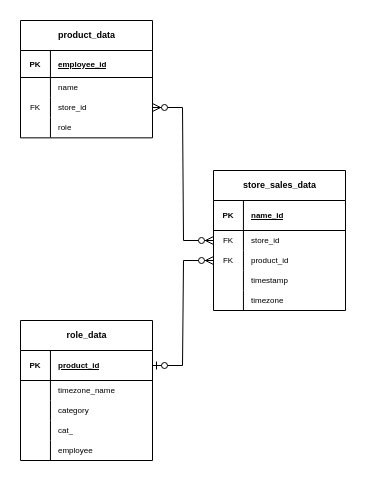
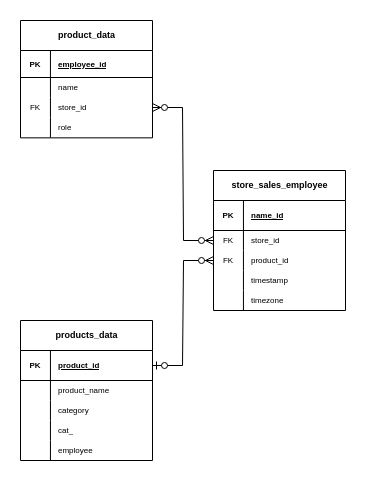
  <mxCell id="0" />
  <mxCell id="1" parent="0" />
- <mxCell id="2" value="role_data" style="shape=table;startSize=30;container=1;collapsible=1;childLayout=tableLayout;fixedRows=1;rowLines=0;fontStyle=1;align=center;resizeLast=1;html=1;fontSize=9;" vertex="1" parent="1"><mxGeometry x="20" y="320" width="132" height="140" as="geometry" /></mxCell>
+ <mxCell id="2" value="products_data" style="shape=table;startSize=30;container=1;collapsible=1;childLayout=tableLayout;fixedRows=1;rowLines=0;fontStyle=1;align=center;resizeLast=1;html=1;fontSize=9;" vertex="1" parent="1"><mxGeometry x="20" y="320" width="132" height="140" as="geometry" /></mxCell>
  <mxCell id="3" value="" style="shape=tableRow;horizontal=0;startSize=0;swimlaneHead=0;swimlaneBody=0;fillColor=none;collapsible=0;dropTarget=0;points=[[0,0.5],[1,0.5]];portConstraint=eastwest;top=0;left=0;right=0;bottom=1;" vertex="1" parent="2"><mxGeometry y="30" width="132" height="30" as="geometry" /></mxCell>
  <mxCell id="4" value="PK" style="shape=partialRectangle;connectable=0;fillColor=none;top=0;left=0;bottom=0;right=0;fontStyle=1;overflow=hidden;whiteSpace=wrap;html=1;fontSize=8;" vertex="1" parent="3"><mxGeometry width="29.95" height="30" as="geometry"><mxRectangle width="29.95" height="30" as="alternateBounds" /></mxGeometry></mxCell>
  <mxCell id="5" value="product_id" style="shape=partialRectangle;connectable=0;fillColor=none;top=0;left=0;bottom=0;right=0;align=left;spacingLeft=6;fontStyle=5;overflow=hidden;whiteSpace=wrap;html=1;fontSize=8;" vertex="1" parent="3"><mxGeometry x="29.95" width="102.05" height="30" as="geometry"><mxRectangle width="102.05" height="30" as="alternateBounds" /></mxGeometry></mxCell>
  <mxCell id="6" value="" style="shape=tableRow;horizontal=0;startSize=0;swimlaneHead=0;swimlaneBody=0;fillColor=none;collapsible=0;dropTarget=0;points=[[0,0.5],[1,0.5]];portConstraint=eastwest;top=0;left=0;right=0;bottom=0;" vertex="1" parent="2"><mxGeometry y="60" width="132" height="20" as="geometry" /></mxCell>
  <mxCell id="7" value="" style="shape=partialRectangle;connectable=0;fillColor=none;top=0;left=0;bottom=0;right=0;editable=1;overflow=hidden;whiteSpace=wrap;html=1;fontSize=8;" vertex="1" parent="6"><mxGeometry width="29.95" height="20" as="geometry"><mxRectangle width="29.95" height="20" as="alternateBounds" /></mxGeometry></mxCell>
- <mxCell id="8" value="timezone_name" style="shape=partialRectangle;connectable=0;fillColor=none;top=0;left=0;bottom=0;right=0;align=left;spacingLeft=6;overflow=hidden;whiteSpace=wrap;html=1;fontSize=8;" vertex="1" parent="6"><mxGeometry x="29.95" width="102.05" height="20" as="geometry"><mxRectangle width="102.05" height="20" as="alternateBounds" /></mxGeometry></mxCell>
+ <mxCell id="8" value="product_name" style="shape=partialRectangle;connectable=0;fillColor=none;top=0;left=0;bottom=0;right=0;align=left;spacingLeft=6;overflow=hidden;whiteSpace=wrap;html=1;fontSize=8;" vertex="1" parent="6"><mxGeometry x="29.95" width="102.05" height="20" as="geometry"><mxRectangle width="102.05" height="20" as="alternateBounds" /></mxGeometry></mxCell>
  <mxCell id="9" value="" style="shape=tableRow;horizontal=0;startSize=0;swimlaneHead=0;swimlaneBody=0;fillColor=none;collapsible=0;dropTarget=0;points=[[0,0.5],[1,0.5]];portConstraint=eastwest;top=0;left=0;right=0;bottom=0;" vertex="1" parent="2"><mxGeometry y="80" width="132" height="20" as="geometry" /></mxCell>
  <mxCell id="10" value="" style="shape=partialRectangle;connectable=0;fillColor=none;top=0;left=0;bottom=0;right=0;editable=1;overflow=hidden;whiteSpace=wrap;html=1;fontSize=8;" vertex="1" parent="9"><mxGeometry width="29.95" height="20" as="geometry"><mxRectangle width="29.95" height="20" as="alternateBounds" /></mxGeometry></mxCell>
  <mxCell id="11" value="category" style="shape=partialRectangle;connectable=0;fillColor=none;top=0;left=0;bottom=0;right=0;align=left;spacingLeft=6;overflow=hidden;whiteSpace=wrap;html=1;fontSize=8;" vertex="1" parent="9"><mxGeometry x="29.95" width="102.05" height="20" as="geometry"><mxRectangle width="102.05" height="20" as="alternateBounds" /></mxGeometry></mxCell>
  <mxCell id="12" value="" style="shape=tableRow;horizontal=0;startSize=0;swimlaneHead=0;swimlaneBody=0;fillColor=none;collapsible=0;dropTarget=0;points=[[0,0.5],[1,0.5]];portConstraint=eastwest;top=0;left=0;right=0;bottom=0;" vertex="1" parent="2"><mxGeometry y="100" width="132" height="20" as="geometry" /></mxCell>
  <mxCell id="13" value="" style="shape=partialRectangle;connectable=0;fillColor=none;top=0;left=0;bottom=0;right=0;editable=1;overflow=hidden;whiteSpace=wrap;html=1;fontSize=8;" vertex="1" parent="12"><mxGeometry width="29.95" height="20" as="geometry"><mxRectangle width="29.95" height="20" as="alternateBounds" /></mxGeometry></mxCell>
  <mxCell id="14" value="cat_" style="shape=partialRectangle;connectable=0;fillColor=none;top=0;left=0;bottom=0;right=0;align=left;spacingLeft=6;overflow=hidden;whiteSpace=wrap;html=1;fontSize=8;" vertex="1" parent="12"><mxGeometry x="29.95" width="102.05" height="20" as="geometry"><mxRectangle width="102.05" height="20" as="alternateBounds" /></mxGeometry></mxCell>
  <mxCell id="15" value="" style="shape=tableRow;horizontal=0;startSize=0;swimlaneHead=0;swimlaneBody=0;fillColor=none;collapsible=0;dropTarget=0;points=[[0,0.5],[1,0.5]];portConstraint=eastwest;top=0;left=0;right=0;bottom=0;" vertex="1" parent="2"><mxGeometry y="120" width="132" height="20" as="geometry" /></mxCell>
  <mxCell id="16" value="" style="shape=partialRectangle;connectable=0;fillColor=none;top=0;left=0;bottom=0;right=0;editable=1;overflow=hidden;whiteSpace=wrap;html=1;" vertex="1" parent="15"><mxGeometry width="29.95" height="20" as="geometry"><mxRectangle width="29.95" height="20" as="alternateBounds" /></mxGeometry></mxCell>
  <mxCell id="17" value="employee" style="shape=partialRectangle;connectable=0;fillColor=none;top=0;left=0;bottom=0;right=0;align=left;spacingLeft=6;overflow=hidden;whiteSpace=wrap;html=1;fontSize=8;" vertex="1" parent="15"><mxGeometry x="29.95" width="102.05" height="20" as="geometry"><mxRectangle width="102.05" height="20" as="alternateBounds" /></mxGeometry></mxCell>
- <mxCell id="18" value="store_sales_data" style="shape=table;startSize=30;container=1;collapsible=1;childLayout=tableLayout;fixedRows=1;rowLines=0;fontStyle=1;align=center;resizeLast=1;html=1;fontSize=9;" vertex="1" parent="1"><mxGeometry x="213" y="170" width="132" height="140" as="geometry" /></mxCell>
+ <mxCell id="18" value="store_sales_employee" style="shape=table;startSize=30;container=1;collapsible=1;childLayout=tableLayout;fixedRows=1;rowLines=0;fontStyle=1;align=center;resizeLast=1;html=1;fontSize=9;" vertex="1" parent="1"><mxGeometry x="213" y="170" width="132" height="140" as="geometry" /></mxCell>
  <mxCell id="19" value="" style="shape=tableRow;horizontal=0;startSize=0;swimlaneHead=0;swimlaneBody=0;fillColor=none;collapsible=0;dropTarget=0;points=[[0,0.5],[1,0.5]];portConstraint=eastwest;top=0;left=0;right=0;bottom=1;" vertex="1" parent="18"><mxGeometry y="30" width="132" height="30" as="geometry" /></mxCell>
  <mxCell id="20" value="PK" style="shape=partialRectangle;connectable=0;fillColor=none;top=0;left=0;bottom=0;right=0;fontStyle=1;overflow=hidden;whiteSpace=wrap;html=1;fontSize=8;" vertex="1" parent="19"><mxGeometry width="29.95" height="30" as="geometry"><mxRectangle width="29.95" height="30" as="alternateBounds" /></mxGeometry></mxCell>
  <mxCell id="21" value="name_id" style="shape=partialRectangle;connectable=0;fillColor=none;top=0;left=0;bottom=0;right=0;align=left;spacingLeft=6;fontStyle=5;overflow=hidden;whiteSpace=wrap;html=1;fontSize=8;" vertex="1" parent="19"><mxGeometry x="29.95" width="102.05" height="30" as="geometry"><mxRectangle width="102.05" height="30" as="alternateBounds" /></mxGeometry></mxCell>
  <mxCell id="22" value="" style="shape=tableRow;horizontal=0;startSize=0;swimlaneHead=0;swimlaneBody=0;fillColor=none;collapsible=0;dropTarget=0;points=[[0,0.5],[1,0.5]];portConstraint=eastwest;top=0;left=0;right=0;bottom=0;" vertex="1" parent="18"><mxGeometry y="60" width="132" height="20" as="geometry" /></mxCell>
  <mxCell id="23" value="FK" style="shape=partialRectangle;connectable=0;fillColor=none;top=0;left=0;bottom=0;right=0;editable=1;overflow=hidden;whiteSpace=wrap;html=1;fontSize=8;" vertex="1" parent="22"><mxGeometry width="29.95" height="20" as="geometry"><mxRectangle width="29.95" height="20" as="alternateBounds" /></mxGeometry></mxCell>
  <mxCell id="24" value="store_id" style="shape=partialRectangle;connectable=0;fillColor=none;top=0;left=0;bottom=0;right=0;align=left;spacingLeft=6;overflow=hidden;whiteSpace=wrap;html=1;fontSize=8;" vertex="1" parent="22"><mxGeometry x="29.95" width="102.05" height="20" as="geometry"><mxRectangle width="102.05" height="20" as="alternateBounds" /></mxGeometry></mxCell>
  <mxCell id="25" value="" style="shape=tableRow;horizontal=0;startSize=0;swimlaneHead=0;swimlaneBody=0;fillColor=none;collapsible=0;dropTarget=0;points=[[0,0.5],[1,0.5]];portConstraint=eastwest;top=0;left=0;right=0;bottom=0;" vertex="1" parent="18"><mxGeometry y="80" width="132" height="20" as="geometry" /></mxCell>
  <mxCell id="26" value="FK" style="shape=partialRectangle;connectable=0;fillColor=none;top=0;left=0;bottom=0;right=0;editable=1;overflow=hidden;whiteSpace=wrap;html=1;fontSize=8;" vertex="1" parent="25"><mxGeometry width="29.95" height="20" as="geometry"><mxRectangle width="29.95" height="20" as="alternateBounds" /></mxGeometry></mxCell>
  <mxCell id="27" value="product_id" style="shape=partialRectangle;connectable=0;fillColor=none;top=0;left=0;bottom=0;right=0;align=left;spacingLeft=6;overflow=hidden;whiteSpace=wrap;html=1;fontSize=8;" vertex="1" parent="25"><mxGeometry x="29.95" width="102.05" height="20" as="geometry"><mxRectangle width="102.05" height="20" as="alternateBounds" /></mxGeometry></mxCell>
  <mxCell id="28" value="" style="shape=tableRow;horizontal=0;startSize=0;swimlaneHead=0;swimlaneBody=0;fillColor=none;collapsible=0;dropTarget=0;points=[[0,0.5],[1,0.5]];portConstraint=eastwest;top=0;left=0;right=0;bottom=0;" vertex="1" parent="18"><mxGeometry y="100" width="132" height="20" as="geometry" /></mxCell>
  <mxCell id="29" value="" style="shape=partialRectangle;connectable=0;fillColor=none;top=0;left=0;bottom=0;right=0;editable=1;overflow=hidden;whiteSpace=wrap;html=1;fontSize=8;" vertex="1" parent="28"><mxGeometry width="29.95" height="20" as="geometry"><mxRectangle width="29.95" height="20" as="alternateBounds" /></mxGeometry></mxCell>
  <mxCell id="30" value="timestamp" style="shape=partialRectangle;connectable=0;fillColor=none;top=0;left=0;bottom=0;right=0;align=left;spacingLeft=6;overflow=hidden;whiteSpace=wrap;html=1;fontSize=8;" vertex="1" parent="28"><mxGeometry x="29.95" width="102.05" height="20" as="geometry"><mxRectangle width="102.05" height="20" as="alternateBounds" /></mxGeometry></mxCell>
  <mxCell id="31" value="" style="shape=tableRow;horizontal=0;startSize=0;swimlaneHead=0;swimlaneBody=0;fillColor=none;collapsible=0;dropTarget=0;points=[[0,0.5],[1,0.5]];portConstraint=eastwest;top=0;left=0;right=0;bottom=0;" vertex="1" parent="18"><mxGeometry y="120" width="132" height="20" as="geometry" /></mxCell>
  <mxCell id="32" value="" style="shape=partialRectangle;connectable=0;fillColor=none;top=0;left=0;bottom=0;right=0;editable=1;overflow=hidden;whiteSpace=wrap;html=1;" vertex="1" parent="31"><mxGeometry width="29.95" height="20" as="geometry"><mxRectangle width="29.95" height="20" as="alternateBounds" /></mxGeometry></mxCell>
  <mxCell id="33" value="timezone" style="shape=partialRectangle;connectable=0;fillColor=none;top=0;left=0;bottom=0;right=0;align=left;spacingLeft=6;overflow=hidden;whiteSpace=wrap;html=1;fontSize=8;" vertex="1" parent="31"><mxGeometry x="29.95" width="102.05" height="20" as="geometry"><mxRectangle width="102.05" height="20" as="alternateBounds" /></mxGeometry></mxCell>
  <mxCell id="34" value="product_data" style="shape=table;startSize=30;container=1;collapsible=1;childLayout=tableLayout;fixedRows=1;rowLines=0;fontStyle=1;align=center;resizeLast=1;html=1;fontSize=9;" vertex="1" parent="1"><mxGeometry x="20" y="20" width="132" height="117.35" as="geometry" /></mxCell>
  <mxCell id="35" value="" style="shape=tableRow;horizontal=0;startSize=0;swimlaneHead=0;swimlaneBody=0;fillColor=none;collapsible=0;dropTarget=0;points=[[0,0.5],[1,0.5]];portConstraint=eastwest;top=0;left=0;right=0;bottom=1;" vertex="1" parent="34"><mxGeometry y="30" width="132" height="27" as="geometry" /></mxCell>
  <mxCell id="36" value="PK" style="shape=partialRectangle;connectable=0;fillColor=none;top=0;left=0;bottom=0;right=0;fontStyle=1;overflow=hidden;whiteSpace=wrap;html=1;fontSize=8;" vertex="1" parent="35"><mxGeometry width="29.95" height="27" as="geometry"><mxRectangle width="29.95" height="27" as="alternateBounds" /></mxGeometry></mxCell>
  <mxCell id="37" value="employee_id" style="shape=partialRectangle;connectable=0;fillColor=none;top=0;left=0;bottom=0;right=0;align=left;spacingLeft=6;fontStyle=5;overflow=hidden;whiteSpace=wrap;html=1;fontSize=8;" vertex="1" parent="35"><mxGeometry x="29.95" width="102.05" height="27" as="geometry"><mxRectangle width="102.05" height="27" as="alternateBounds" /></mxGeometry></mxCell>
  <mxCell id="38" value="" style="shape=tableRow;horizontal=0;startSize=0;swimlaneHead=0;swimlaneBody=0;fillColor=none;collapsible=0;dropTarget=0;points=[[0,0.5],[1,0.5]];portConstraint=eastwest;top=0;left=0;right=0;bottom=0;" vertex="1" parent="34"><mxGeometry y="57" width="132" height="20" as="geometry" /></mxCell>
  <mxCell id="39" value="" style="shape=partialRectangle;connectable=0;fillColor=none;top=0;left=0;bottom=0;right=0;editable=1;overflow=hidden;whiteSpace=wrap;html=1;fontSize=8;" vertex="1" parent="38"><mxGeometry width="29.95" height="20" as="geometry"><mxRectangle width="29.95" height="20" as="alternateBounds" /></mxGeometry></mxCell>
  <mxCell id="40" value="name" style="shape=partialRectangle;connectable=0;fillColor=none;top=0;left=0;bottom=0;right=0;align=left;spacingLeft=6;overflow=hidden;whiteSpace=wrap;html=1;fontSize=8;" vertex="1" parent="38"><mxGeometry x="29.95" width="102.05" height="20" as="geometry"><mxRectangle width="102.05" height="20" as="alternateBounds" /></mxGeometry></mxCell>
  <mxCell id="41" value="" style="shape=tableRow;horizontal=0;startSize=0;swimlaneHead=0;swimlaneBody=0;fillColor=none;collapsible=0;dropTarget=0;points=[[0,0.5],[1,0.5]];portConstraint=eastwest;top=0;left=0;right=0;bottom=0;" vertex="1" parent="34"><mxGeometry y="77" width="132" height="20" as="geometry" /></mxCell>
  <mxCell id="42" value="FK" style="shape=partialRectangle;connectable=0;fillColor=none;top=0;left=0;bottom=0;right=0;editable=1;overflow=hidden;whiteSpace=wrap;html=1;fontSize=8;" vertex="1" parent="41"><mxGeometry width="29.95" height="20" as="geometry"><mxRectangle width="29.95" height="20" as="alternateBounds" /></mxGeometry></mxCell>
  <mxCell id="43" value="store_id" style="shape=partialRectangle;connectable=0;fillColor=none;top=0;left=0;bottom=0;right=0;align=left;spacingLeft=6;overflow=hidden;whiteSpace=wrap;html=1;fontSize=8;" vertex="1" parent="41"><mxGeometry x="29.95" width="102.05" height="20" as="geometry"><mxRectangle width="102.05" height="20" as="alternateBounds" /></mxGeometry></mxCell>
  <mxCell id="44" value="" style="shape=tableRow;horizontal=0;startSize=0;swimlaneHead=0;swimlaneBody=0;fillColor=none;collapsible=0;dropTarget=0;points=[[0,0.5],[1,0.5]];portConstraint=eastwest;top=0;left=0;right=0;bottom=0;" vertex="1" parent="34"><mxGeometry y="97" width="132" height="20" as="geometry" /></mxCell>
  <mxCell id="45" value="" style="shape=partialRectangle;connectable=0;fillColor=none;top=0;left=0;bottom=0;right=0;editable=1;overflow=hidden;whiteSpace=wrap;html=1;fontSize=8;" vertex="1" parent="44"><mxGeometry width="29.95" height="20" as="geometry"><mxRectangle width="29.95" height="20" as="alternateBounds" /></mxGeometry></mxCell>
  <mxCell id="46" value="role" style="shape=partialRectangle;connectable=0;fillColor=none;top=0;left=0;bottom=0;right=0;align=left;spacingLeft=6;overflow=hidden;whiteSpace=wrap;html=1;fontSize=8;" vertex="1" parent="44"><mxGeometry x="29.95" width="102.05" height="20" as="geometry"><mxRectangle width="102.05" height="20" as="alternateBounds" /></mxGeometry></mxCell>
  <mxCell id="47" value="" style="edgeStyle=entityRelationEdgeStyle;fontSize=12;html=1;endArrow=ERzeroToMany;startArrow=ERzeroToOne;rounded=0;exitX=1;exitY=0.5;exitDx=0;exitDy=0;entryX=0;entryY=0.5;entryDx=0;entryDy=0;" edge="1" parent="1" source="3" target="25"><mxGeometry width="100" height="100" relative="1" as="geometry"><mxPoint x="285" y="249" as="sourcePoint" /><mxPoint x="385" y="149" as="targetPoint" /><Array as="points"><mxPoint x="119" y="271" /></Array></mxGeometry></mxCell>
  <mxCell id="48" value="" style="edgeStyle=entityRelationEdgeStyle;fontSize=12;html=1;endArrow=ERzeroToMany;endFill=1;startArrow=ERzeroToMany;rounded=0;exitX=1;exitY=0.5;exitDx=0;exitDy=0;entryX=0;entryY=0.5;entryDx=0;entryDy=0;" edge="1" parent="1" source="41" target="22"><mxGeometry width="100" height="100" relative="1" as="geometry"><mxPoint x="212" y="271" as="sourcePoint" /><mxPoint x="312" y="171" as="targetPoint" /></mxGeometry></mxCell>
